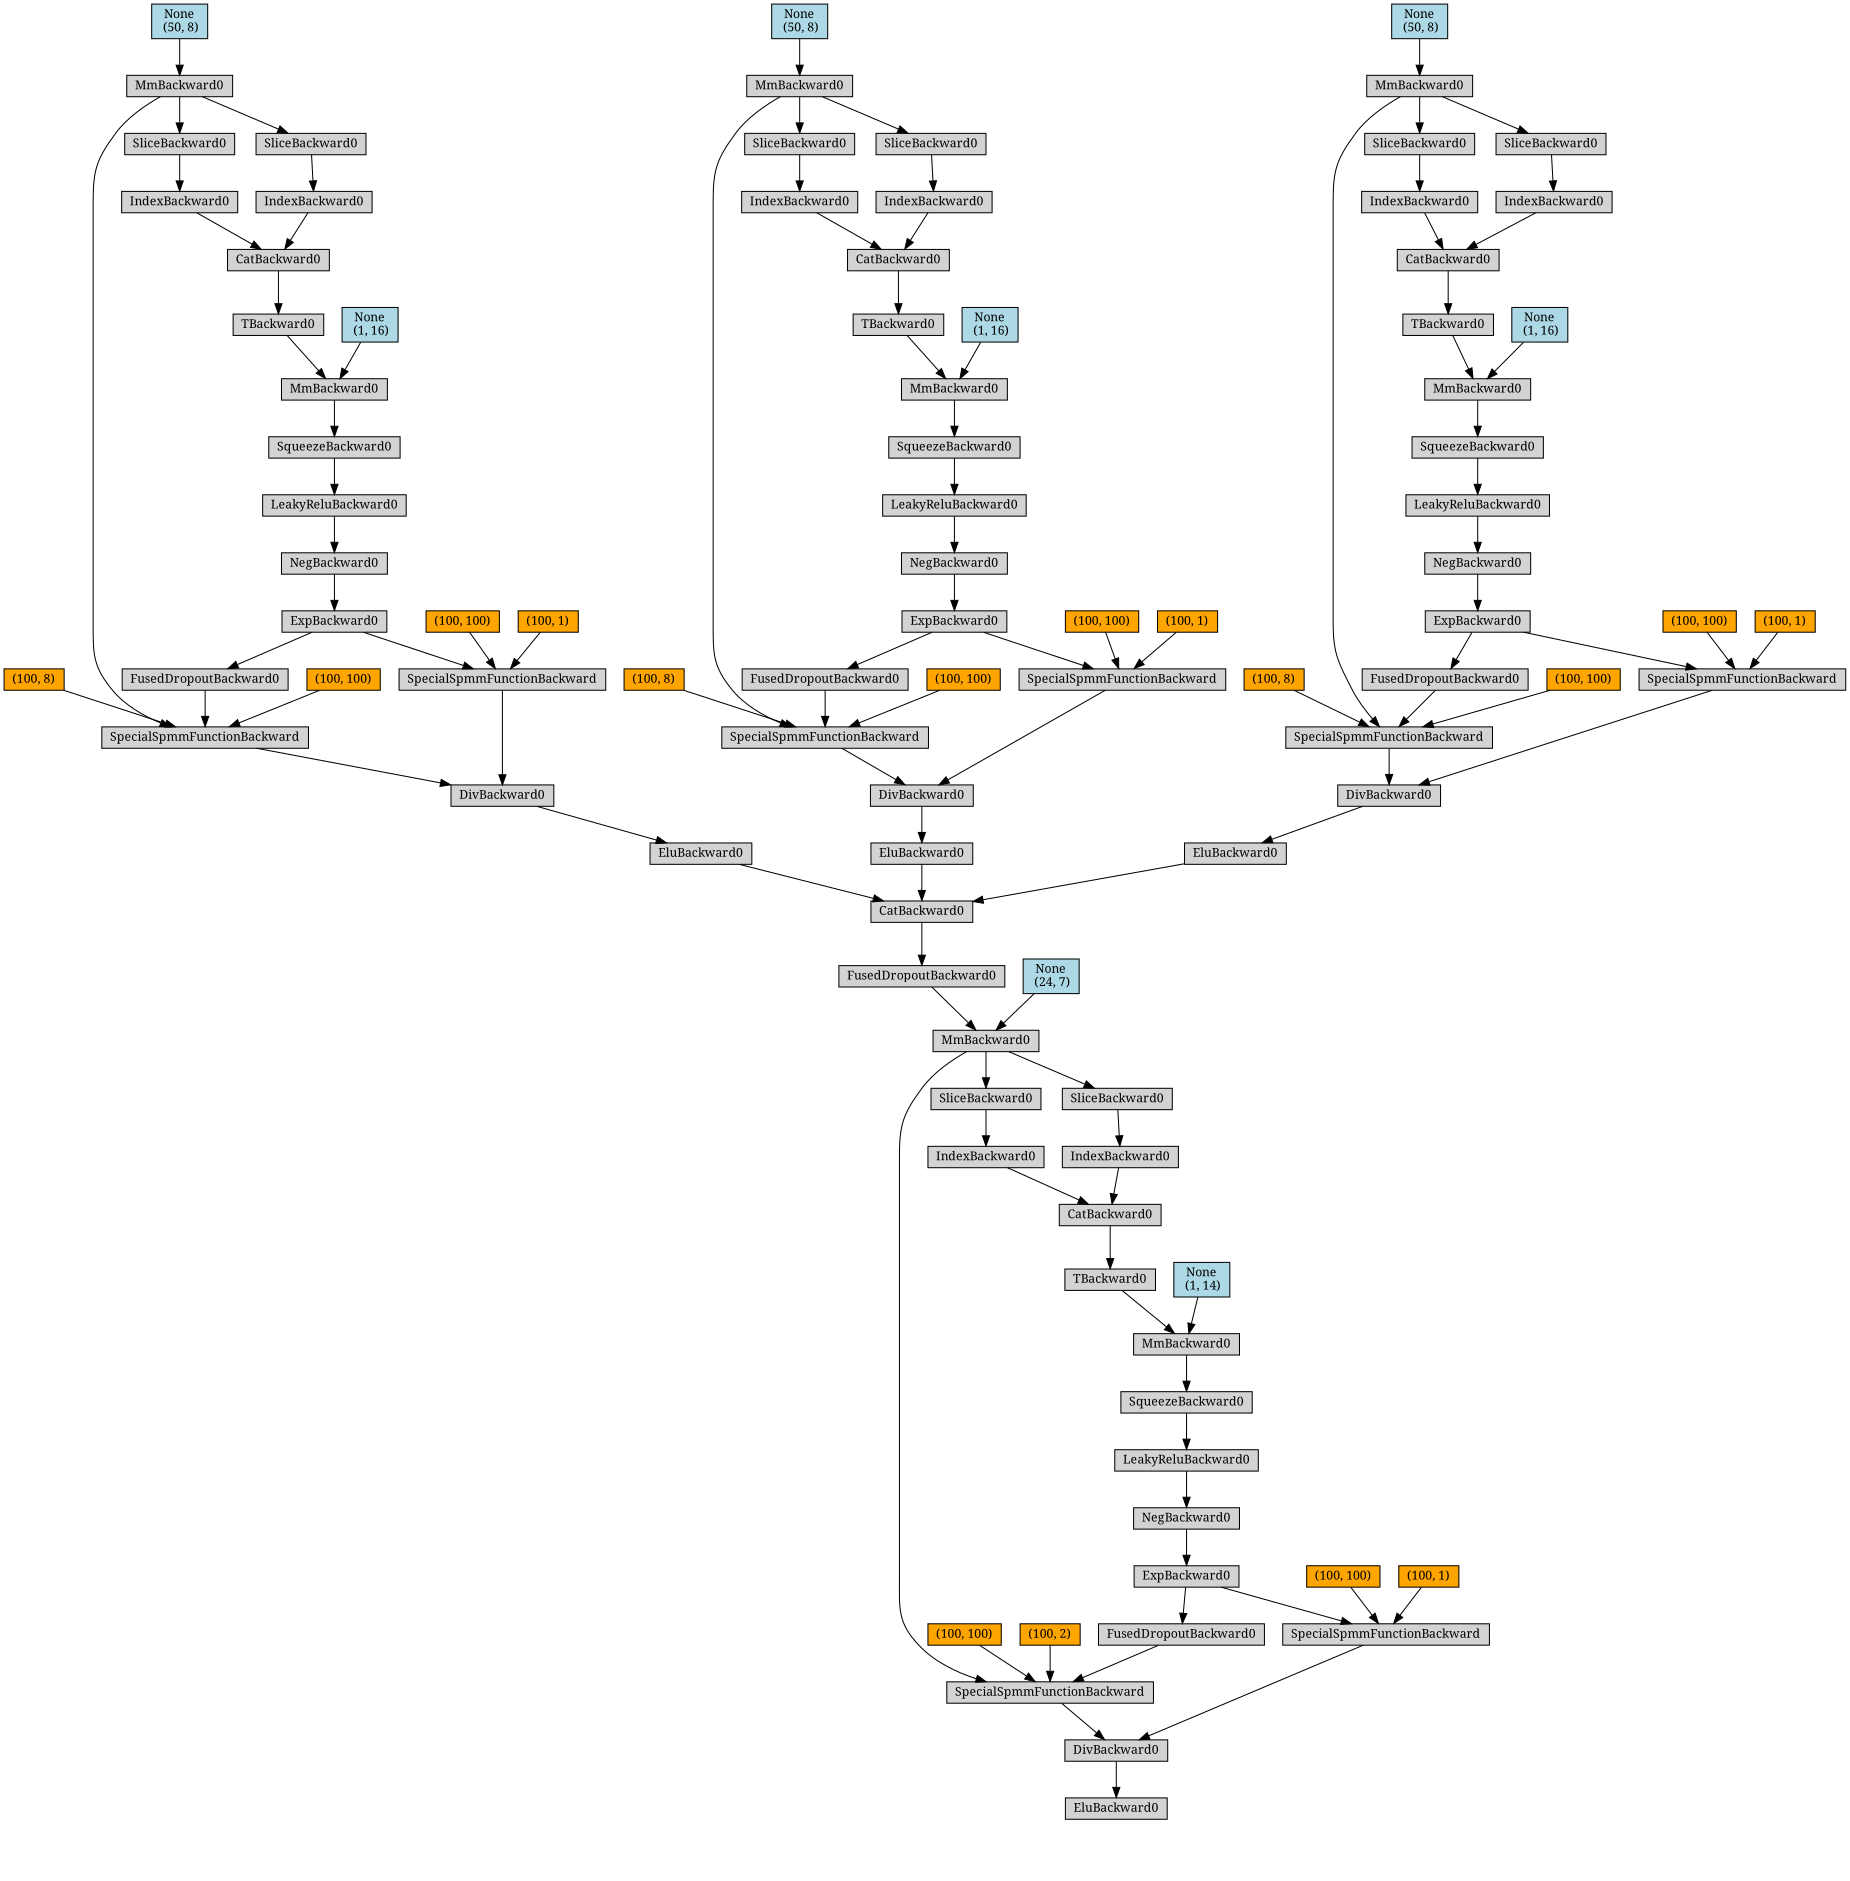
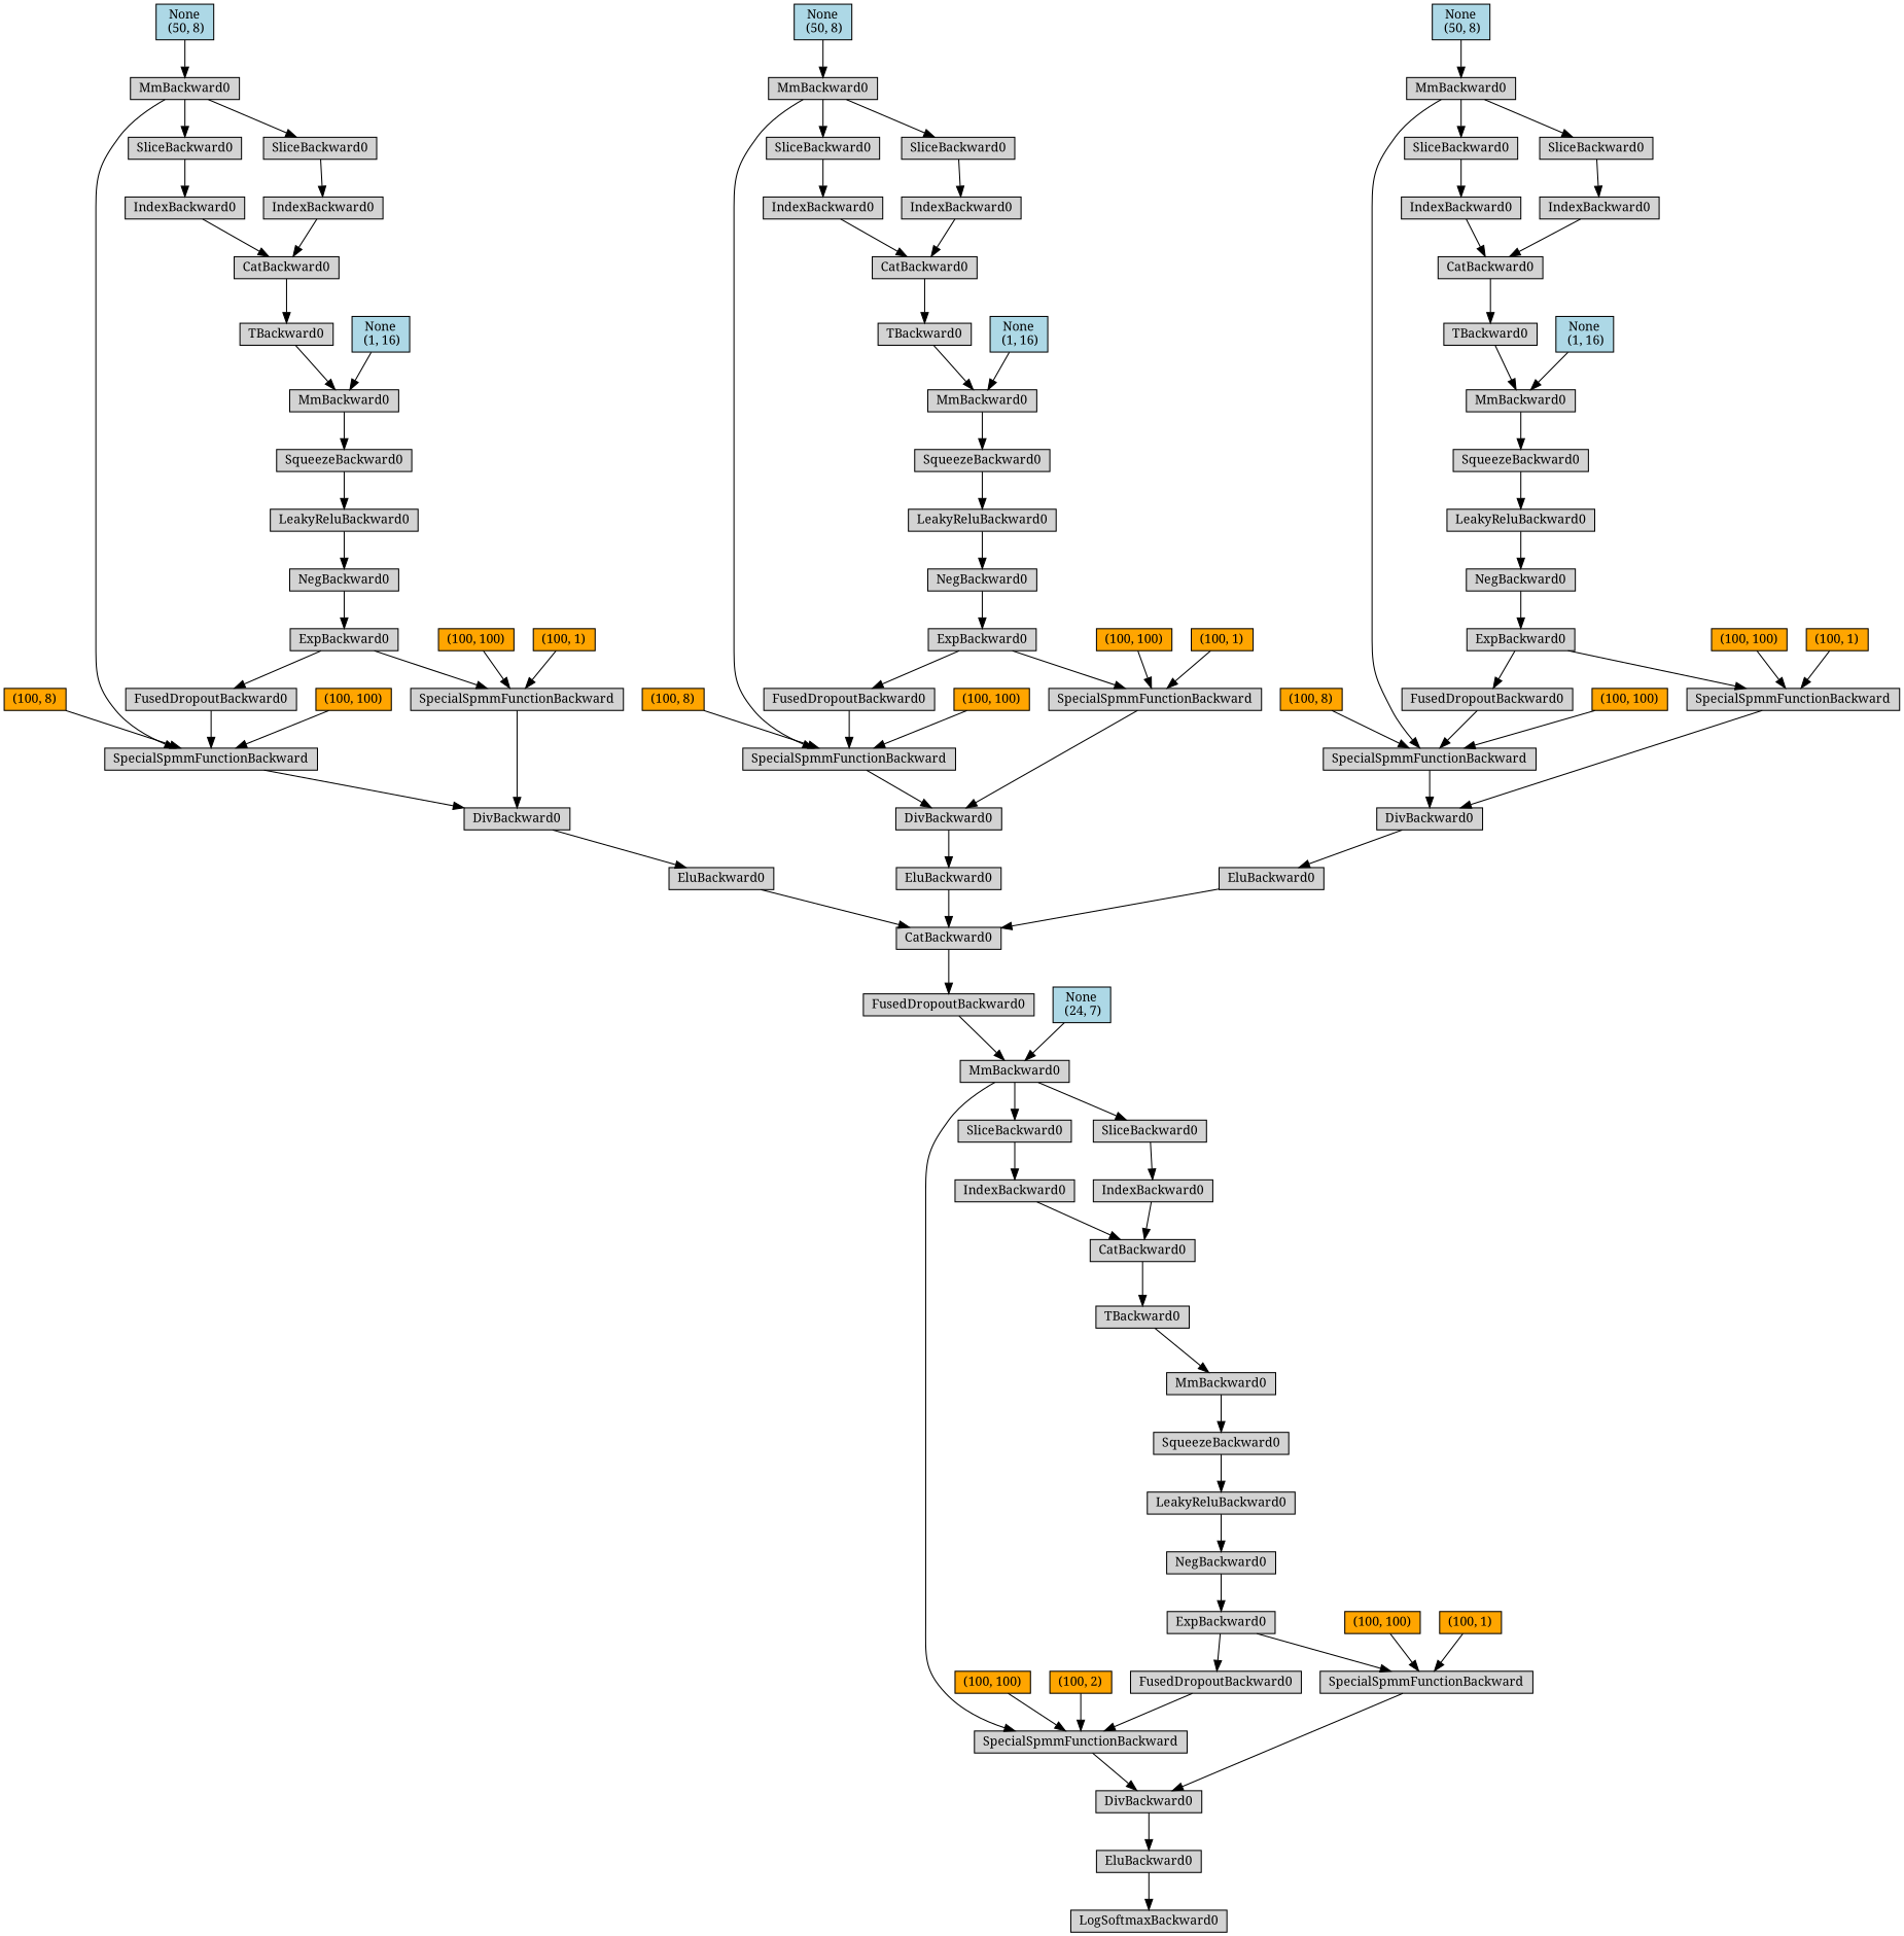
  digraph {
    fontname="Noto Serif"
    node [align=left fontname="Noto Serif" fontsize=12 ranksep=0.1 shape=box style=filled]
    edge [fontname="Noto Serif"]
+   n1 [height=0.2 label=LogSoftmaxBackward0]
    n2 [height=0.2 label=EluBackward0]
    n3 [height=0.2 label=DivBackward0]
    n4 [height=0.2 label=SpecialSpmmFunctionBackward]
    n5 [height=0.2 label=FusedDropoutBackward0]
    n6 [height=0.2 label=ExpBackward0]
    n7 [height=0.2 label=SpecialSpmmFunctionBackward]
    n8 [height=0.2 label=NegBackward0]
    n9 [height=0.2 label=LeakyReluBackward0]
    n10 [height=0.2 label=SqueezeBackward0]
    n11 [height=0.2 label=MmBackward0]
-   n12 [fillcolor=lightblue height=0.2 label="None\n (1, 14)"]
    n13 [height=0.2 label=TBackward0]
    n14 [height=0.2 label=CatBackward0]
    n15 [height=0.2 label=IndexBackward0]
    n16 [height=0.2 label=SliceBackward0]
    n17 [height=0.2 label=MmBackward0]
    n18 [height=0.2 label=SliceBackward0]
    n19 [height=0.2 label=IndexBackward0]
    n20 [height=0.2 label=FusedDropoutBackward0]
    n21 [height=0.2 label=CatBackward0]
    n22 [height=0.2 label=EluBackward0]
    n23 [height=0.2 label=DivBackward0]
    n24 [height=0.2 label=SpecialSpmmFunctionBackward]
    n25 [height=0.2 label=FusedDropoutBackward0]
    n26 [height=0.2 label=ExpBackward0]
    n27 [height=0.2 label=SpecialSpmmFunctionBackward]
    n28 [height=0.2 label=NegBackward0]
    n29 [height=0.2 label=LeakyReluBackward0]
    n30 [height=0.2 label=SqueezeBackward0]
    n31 [height=0.2 label=MmBackward0]
    n32 [fillcolor=lightblue height=0.2 label="None\n (1, 16)"]
    n33 [height=0.2 label=TBackward0]
    n34 [height=0.2 label=CatBackward0]
    n35 [height=0.2 label=IndexBackward0]
    n36 [height=0.2 label=SliceBackward0]
    n37 [height=0.2 label=MmBackward0]
    n38 [height=0.2 label=SliceBackward0]
    n39 [height=0.2 label=IndexBackward0]
    n40 [fillcolor=lightblue height=0.2 label="None\n (50, 8)"]
    n41 [fillcolor=orange height=0.2 label="(100, 100)"]
    n42 [fillcolor=orange height=0.2 label="(100, 8)"]
    n43 [fillcolor=orange height=0.2 label="(100, 100)"]
    n44 [fillcolor=orange height=0.2 label="(100, 1)"]
    n45 [height=0.2 label=EluBackward0]
    n46 [height=0.2 label=DivBackward0]
    n47 [height=0.2 label=SpecialSpmmFunctionBackward]
    n48 [height=0.2 label=FusedDropoutBackward0]
    n49 [height=0.2 label=ExpBackward0]
    n50 [height=0.2 label=SpecialSpmmFunctionBackward]
    n51 [height=0.2 label=NegBackward0]
    n52 [height=0.2 label=LeakyReluBackward0]
    n53 [height=0.2 label=SqueezeBackward0]
    n54 [height=0.2 label=MmBackward0]
    n55 [fillcolor=lightblue height=0.2 label="None\n (1, 16)"]
    n56 [height=0.2 label=TBackward0]
    n57 [height=0.2 label=CatBackward0]
    n58 [height=0.2 label=IndexBackward0]
    n59 [height=0.2 label=SliceBackward0]
    n60 [height=0.2 label=MmBackward0]
    n61 [height=0.2 label=SliceBackward0]
    n62 [height=0.2 label=IndexBackward0]
    n63 [fillcolor=lightblue height=0.2 label="None\n (50, 8)"]
    n64 [fillcolor=orange height=0.2 label="(100, 100)"]
    n65 [fillcolor=orange height=0.2 label="(100, 8)"]
    n66 [fillcolor=orange height=0.2 label="(100, 100)"]
    n67 [fillcolor=orange height=0.2 label="(100, 1)"]
    n68 [height=0.2 label=EluBackward0]
    n69 [height=0.2 label=DivBackward0]
    n70 [height=0.2 label=SpecialSpmmFunctionBackward]
    n71 [height=0.2 label=FusedDropoutBackward0]
    n72 [height=0.2 label=ExpBackward0]
    n73 [height=0.2 label=SpecialSpmmFunctionBackward]
    n74 [height=0.2 label=NegBackward0]
    n75 [height=0.2 label=LeakyReluBackward0]
    n76 [height=0.2 label=SqueezeBackward0]
    n77 [height=0.2 label=MmBackward0]
    n78 [fillcolor=lightblue height=0.2 label="None\n (1, 16)"]
    n79 [height=0.2 label=TBackward0]
    n80 [height=0.2 label=CatBackward0]
    n81 [height=0.2 label=IndexBackward0]
    n82 [height=0.2 label=SliceBackward0]
    n83 [height=0.2 label=MmBackward0]
    n84 [height=0.2 label=SliceBackward0]
    n85 [height=0.2 label=IndexBackward0]
    n86 [fillcolor=lightblue height=0.2 label="None\n (50, 8)"]
    n87 [fillcolor=orange height=0.2 label="(100, 100)"]
    n88 [fillcolor=orange height=0.2 label="(100, 8)"]
    n89 [fillcolor=orange height=0.2 label="(100, 100)"]
    n90 [fillcolor=orange height=0.2 label="(100, 1)"]
    n91 [fillcolor=lightblue height=0.2 label="None\n (24, 7)"]
    n92 [fillcolor=orange height=0.2 label="(100, 100)"]
    n93 [fillcolor=orange height=0.2 label="(100, 2)"]
    n94 [fillcolor=orange height=0.2 label="(100, 100)"]
    n95 [fillcolor=orange height=0.2 label="(100, 1)"]
+   n2 -> n1
    n3 -> n2
    n4 -> n3
    n5 -> n4
    n6 -> n5
    n6 -> n7
    n7 -> n3
    n8 -> n6
    n9 -> n8
    n10 -> n9
    n11 -> n10
-   n12 -> n11
    n13 -> n11
    n14 -> n13
    n15 -> n14
    n16 -> n15
    n17 -> n4
    n17 -> n16
    n17 -> n18
    n18 -> n19
    n19 -> n14
    n20 -> n17
    n21 -> n20
    n22 -> n21
    n23 -> n22
    n24 -> n23
    n25 -> n24
    n26 -> n25
    n26 -> n27
    n27 -> n23
    n28 -> n26
    n29 -> n28
    n30 -> n29
    n31 -> n30
    n32 -> n31
    n33 -> n31
    n34 -> n33
    n35 -> n34
    n36 -> n35
    n37 -> n24
    n37 -> n36
    n37 -> n38
    n38 -> n39
    n39 -> n34
    n40 -> n37
    n41 -> n24
    n42 -> n24
    n43 -> n27
    n44 -> n27
    n45 -> n21
    n46 -> n45
    n47 -> n46
    n48 -> n47
    n49 -> n48
    n49 -> n50
    n50 -> n46
    n51 -> n49
    n52 -> n51
    n53 -> n52
    n54 -> n53
    n55 -> n54
    n56 -> n54
    n57 -> n56
    n58 -> n57
    n59 -> n58
    n60 -> n47
    n60 -> n59
    n60 -> n61
    n61 -> n62
    n62 -> n57
    n63 -> n60
    n64 -> n47
    n65 -> n47
    n66 -> n50
    n67 -> n50
    n68 -> n21
    n69 -> n68
    n70 -> n69
    n71 -> n70
    n72 -> n71
    n72 -> n73
    n73 -> n69
    n74 -> n72
    n75 -> n74
    n76 -> n75
    n77 -> n76
    n78 -> n77
    n79 -> n77
    n80 -> n79
    n81 -> n80
    n82 -> n81
    n83 -> n70
    n83 -> n82
    n83 -> n84
    n84 -> n85
    n85 -> n80
    n86 -> n83
    n87 -> n70
    n88 -> n70
    n89 -> n73
    n90 -> n73
    n91 -> n17
    n92 -> n4
    n93 -> n4
    n94 -> n7
    n95 -> n7
  }
